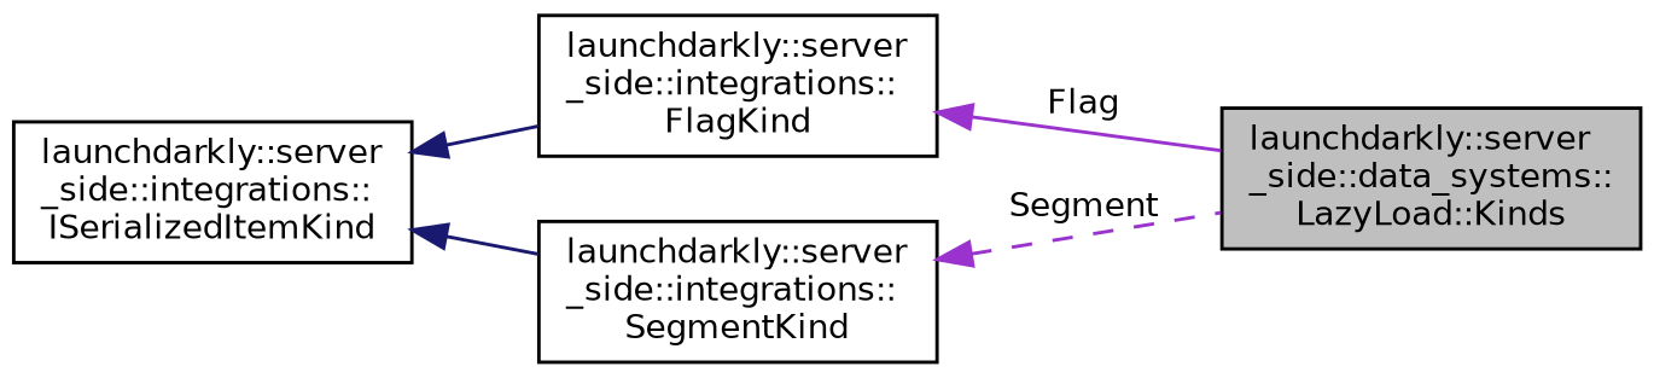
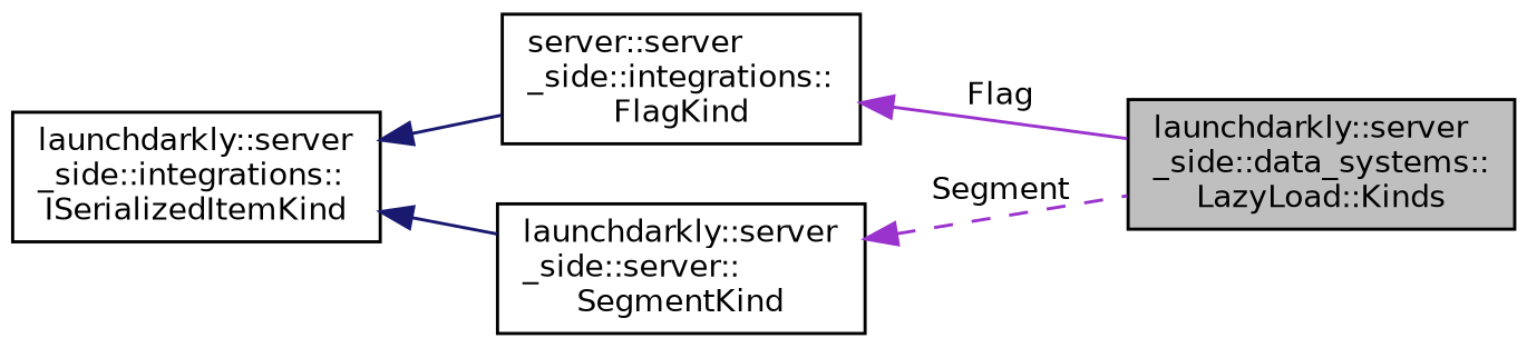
  digraph {
    rankdir=LR
    node [color=black fillcolor=white fontname=Helvetica fontsize=10 shape=record style=filled]
    edge [color=darkorchid3 dir=back fontname=Helvetica fontsize=10 labelfontname=Helvetica labelfontsize=10 style=solid]
    n1 [fillcolor=grey75 fontcolor=black height=0.2 label="launchdarkly::server\l_side::data_systems::\lLazyLoad::Kinds" width=0.4]
-   n2 [height=0.2 label="launchdarkly::server\l_side::integrations::\lFlagKind" width=0.4]
+   n2 [height=0.2 label="server::server\l_side::integrations::\lFlagKind" width=0.4]
    n3 [height=0.2 label="launchdarkly::server\l_side::integrations::\lISerializedItemKind" width=0.4]
-   n4 [height=0.2 label="launchdarkly::server\l_side::integrations::\lSegmentKind" width=0.4]
+   n4 [height=0.2 label="launchdarkly::server\l_side::server::\lSegmentKind" width=0.4]
    n2 -> n1 [label=" Flag"]
    n3 -> n2 [color=midnightblue]
    n3 -> n4 [color=midnightblue]
    n4 -> n1 [label=" Segment" style=dashed]
  }
